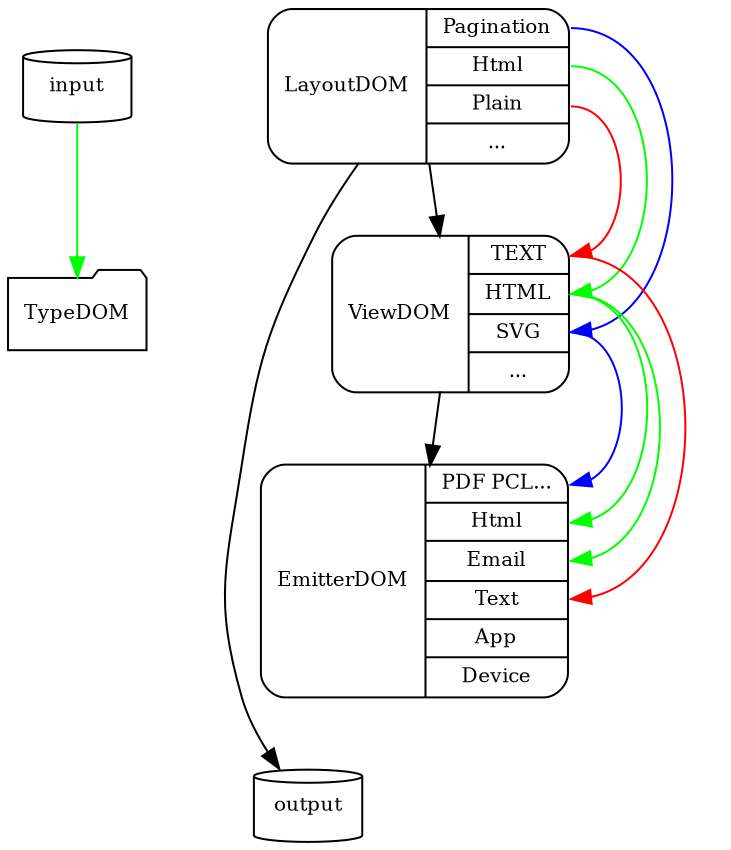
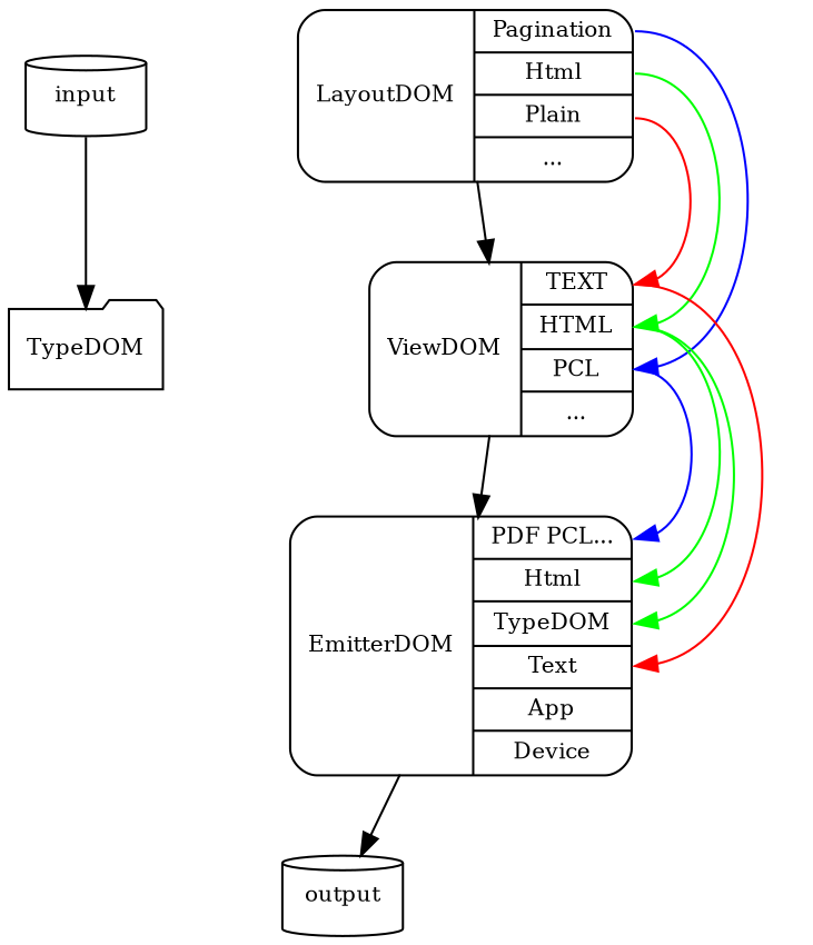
  digraph {
    compound=true
    fontcolor=transparent
    fontsize=10
    splines=true
    node [fontsize=10 shape=Mrecord]
    input [shape=cylinder]
    TypeDOM [shape=folder]
    output [shape=cylinder]
    n4 [label="LayoutDOM|{<page>Pagination|<html>Html|<text>Plain|...}"]
-   n5 [label="ViewDOM|{<text>TEXT|<html>HTML|<svg>SVG|...}"]
-   n6 [label="EmitterDOM|{<page>PDF PCL...|<html>Html|<email>Email|<text>Text|App|Device}"]
+   n5 [label="ViewDOM|{<text>TEXT|<html>HTML|<svg>PCL|...}"]
+   n6 [label="EmitterDOM|{<page>PDF PCL...|<html>Html|<email>TypeDOM|<text>Text|App|Device}"]
    subgraph sub_1 {
      rank=same
    }
-   input -> TypeDOM [color=green]
+   input -> TypeDOM
    n4 -> n5
    n4 -> n5 [color=blue headport="svg:e" tailport="page:e"]
    n4 -> n5 [color=green headport="html:e" tailport="html:e"]
    n4 -> n5 [color=red headport="text:e" tailport="text:e"]
    n5 -> n6
    n5 -> n6 [color=blue headport="page:e" tailport="svg:e"]
    n5 -> n6 [color=green headport="html:e" tailport="html:e"]
    n5 -> n6 [color=green headport="email:e" tailport="html:e"]
    n5 -> n6 [color=red headport="text:e" tailport="text:e"]
-   n4 -> output
+   n6 -> output
  }
